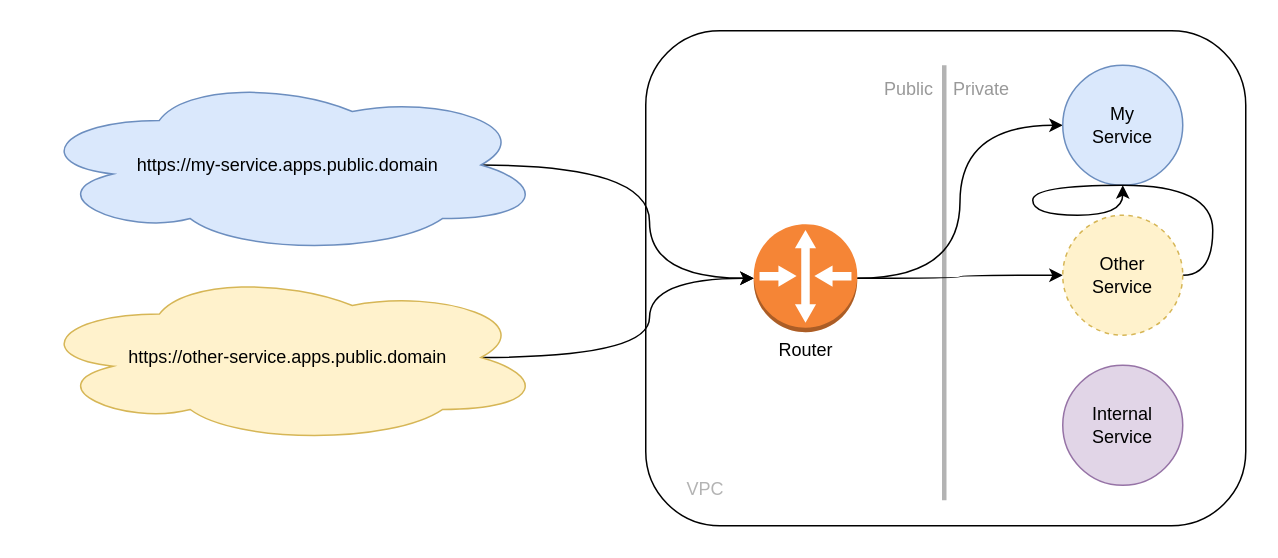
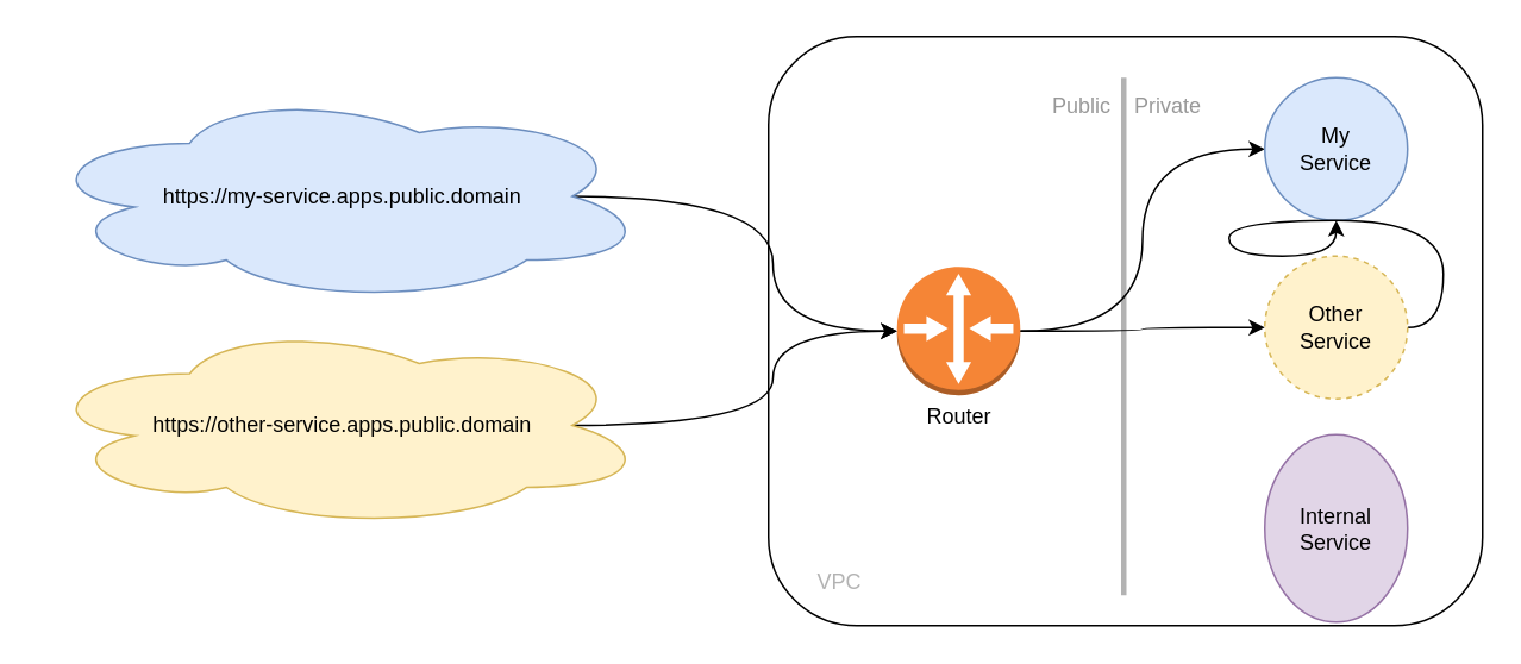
  <mxCell id="0" />
  <mxCell id="1" parent="0" />
  <mxCell id="2" value="" style="rounded=1;whiteSpace=wrap;html=1;" vertex="1" parent="1"><mxGeometry x="430" y="20" width="400" height="330" as="geometry" /></mxCell>
  <mxCell id="3" value="" style="endArrow=none;html=1;strokeWidth=3;fontColor=#CCCCCC;strokeColor=#B3B3B3;" edge="1" parent="1"><mxGeometry width="50" height="50" relative="1" as="geometry"><mxPoint x="629" y="43" as="sourcePoint" /><mxPoint x="629" y="333" as="targetPoint" /></mxGeometry></mxCell>
  <mxCell id="4" style="edgeStyle=orthogonalEdgeStyle;rounded=0;orthogonalLoop=1;jettySize=auto;html=1;exitX=0.875;exitY=0.5;exitDx=0;exitDy=0;exitPerimeter=0;entryX=0;entryY=0.5;entryDx=0;entryDy=0;entryPerimeter=0;curved=1;" edge="1" parent="1" source="5" target="8"><mxGeometry relative="1" as="geometry" /></mxCell>
  <mxCell id="5" value="&lt;span&gt;https://my-service.apps.public.domain&lt;br&gt;&lt;/span&gt;" style="ellipse;shape=cloud;whiteSpace=wrap;html=1;fillColor=#dae8fc;strokeColor=#6c8ebf;" vertex="1" parent="1"><mxGeometry x="20" y="50" width="343" height="119.04" as="geometry" /></mxCell>
  <mxCell id="6" style="edgeStyle=orthogonalEdgeStyle;curved=1;rounded=0;orthogonalLoop=1;jettySize=auto;html=1;entryX=0;entryY=0.5;entryDx=0;entryDy=0;" edge="1" parent="1" source="8" target="12"><mxGeometry relative="1" as="geometry" /></mxCell>
  <mxCell id="7" style="edgeStyle=orthogonalEdgeStyle;curved=1;rounded=0;orthogonalLoop=1;jettySize=auto;html=1;" edge="1" parent="1" source="8" target="14"><mxGeometry relative="1" as="geometry" /></mxCell>
  <mxCell id="8" value="" style="outlineConnect=0;dashed=0;verticalLabelPosition=bottom;verticalAlign=top;align=center;html=1;shape=mxgraph.aws3.router;fillColor=#F58536;gradientColor=none;" vertex="1" parent="1"><mxGeometry x="502" y="149" width="69" height="72" as="geometry" /></mxCell>
  <mxCell id="9" style="edgeStyle=orthogonalEdgeStyle;rounded=0;orthogonalLoop=1;jettySize=auto;html=1;curved=1;entryX=0;entryY=0.5;entryDx=0;entryDy=0;entryPerimeter=0;exitX=0.875;exitY=0.5;exitDx=0;exitDy=0;exitPerimeter=0;" edge="1" parent="1" source="10" target="8"><mxGeometry relative="1" as="geometry" /></mxCell>
  <mxCell id="10" value="&lt;span&gt;https://other-service.apps.public.domain&lt;br&gt;&lt;/span&gt;" style="ellipse;shape=cloud;whiteSpace=wrap;html=1;fillColor=#fff2cc;strokeColor=#d6b656;" vertex="1" parent="1"><mxGeometry x="20" y="180" width="343" height="115.64" as="geometry" /></mxCell>
  <mxCell id="11" value="Public&amp;nbsp; &amp;nbsp; Private" style="text;html=1;strokeColor=none;fillColor=none;align=center;verticalAlign=middle;whiteSpace=wrap;rounded=0;fontColor=#999999;" vertex="1" parent="1"><mxGeometry x="571" y="49" width="120" height="20" as="geometry" /></mxCell>
  <mxCell id="12" value="My&lt;br&gt;Service" style="ellipse;whiteSpace=wrap;html=1;aspect=fixed;fillColor=#dae8fc;strokeColor=#6c8ebf;" vertex="1" parent="1"><mxGeometry x="708" y="43" width="80" height="80" as="geometry" /></mxCell>
  <mxCell id="13" style="edgeStyle=orthogonalEdgeStyle;curved=1;rounded=0;orthogonalLoop=1;jettySize=auto;html=1;exitX=1;exitY=0.5;exitDx=0;exitDy=0;" edge="1" parent="1" source="14" target="12"><mxGeometry relative="1" as="geometry" /></mxCell>
  <mxCell id="14" value="Other&lt;br&gt;Service" style="ellipse;whiteSpace=wrap;html=1;aspect=fixed;fillColor=#fff2cc;strokeColor=#d6b656;dashed=1;" vertex="1" parent="1"><mxGeometry x="708" y="143" width="80" height="80" as="geometry" /></mxCell>
- <mxCell id="15" value="Internal&lt;br&gt;Service" style="ellipse;whiteSpace=wrap;html=1;aspect=fixed;fillColor=#e1d5e7;strokeColor=#9673a6;" vertex="1" parent="1"><mxGeometry x="708" y="243" width="80" height="80" as="geometry" /></mxCell>
+ <mxCell id="15" value="Internal&lt;br&gt;Service" style="ellipse;whiteSpace=wrap;html=1;aspect=fixed;fillColor=#e1d5e7;strokeColor=#9673a6;" vertex="1" parent="1"><mxGeometry x="708" y="243" width="80" height="105" as="geometry" /></mxCell>
  <mxCell id="16" value="&lt;font color=&quot;#000000&quot;&gt;Router&lt;/font&gt;" style="text;html=1;strokeColor=none;fillColor=none;align=center;verticalAlign=middle;whiteSpace=wrap;rounded=0;fontColor=#CCCCCC;" vertex="1" parent="1"><mxGeometry x="516.5" y="223" width="40" height="20" as="geometry" /></mxCell>
  <mxCell id="17" value="&lt;font&gt;VPC&lt;/font&gt;" style="text;html=1;strokeColor=none;fillColor=none;align=center;verticalAlign=middle;whiteSpace=wrap;rounded=0;fontColor=#B3B3B3;" vertex="1" parent="1"><mxGeometry x="450" y="316" width="40" height="20" as="geometry" /></mxCell>
